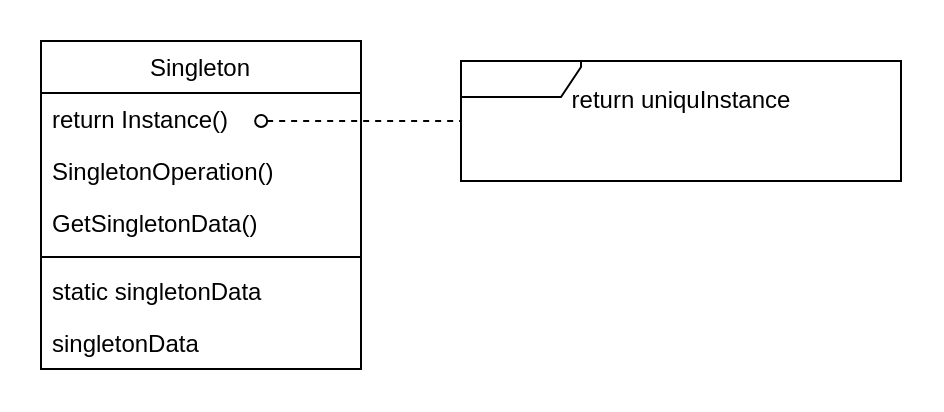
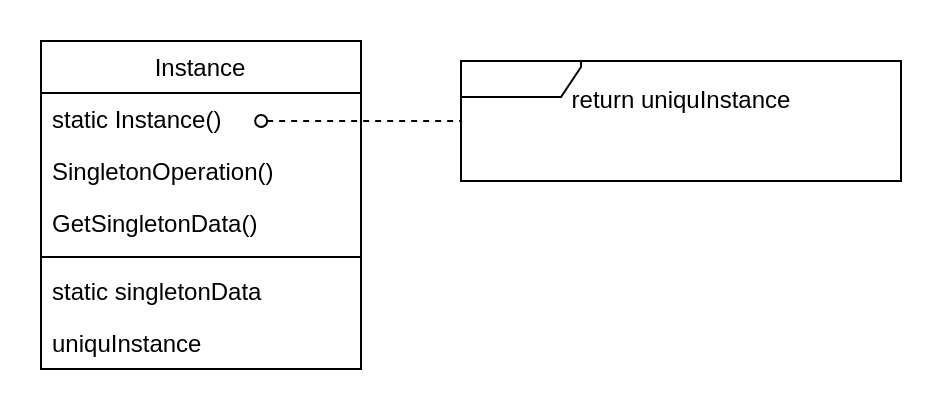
  <mxCell id="0" />
  <mxCell id="1" parent="0" />
- <mxCell id="2" value="Singleton" style="swimlane;fontStyle=0;align=center;verticalAlign=top;childLayout=stackLayout;horizontal=1;startSize=26;horizontalStack=0;resizeParent=1;resizeParentMax=0;resizeLast=0;collapsible=1;marginBottom=0;" vertex="1" parent="1"><mxGeometry x="20" y="20" width="160" height="164" as="geometry" /></mxCell>
- <mxCell id="3" value="return Instance()" style="text;strokeColor=none;fillColor=none;align=left;verticalAlign=top;spacingLeft=4;spacingRight=4;overflow=hidden;rotatable=0;points=[[0,0.5],[1,0.5]];portConstraint=eastwest;" vertex="1" parent="2"><mxGeometry y="26" width="160" height="26" as="geometry" /></mxCell>
+ <mxCell id="2" value="Instance" style="swimlane;fontStyle=0;align=center;verticalAlign=top;childLayout=stackLayout;horizontal=1;startSize=26;horizontalStack=0;resizeParent=1;resizeParentMax=0;resizeLast=0;collapsible=1;marginBottom=0;" vertex="1" parent="1"><mxGeometry x="20" y="20" width="160" height="164" as="geometry" /></mxCell>
+ <mxCell id="3" value="static Instance()" style="text;strokeColor=none;fillColor=none;align=left;verticalAlign=top;spacingLeft=4;spacingRight=4;overflow=hidden;rotatable=0;points=[[0,0.5],[1,0.5]];portConstraint=eastwest;" vertex="1" parent="2"><mxGeometry y="26" width="160" height="26" as="geometry" /></mxCell>
  <mxCell id="4" value="SingletonOperation()" style="text;strokeColor=none;fillColor=none;align=left;verticalAlign=top;spacingLeft=4;spacingRight=4;overflow=hidden;rotatable=0;points=[[0,0.5],[1,0.5]];portConstraint=eastwest;" vertex="1" parent="2"><mxGeometry y="52" width="160" height="26" as="geometry" /></mxCell>
  <mxCell id="5" value="GetSingletonData()" style="text;strokeColor=none;fillColor=none;align=left;verticalAlign=top;spacingLeft=4;spacingRight=4;overflow=hidden;rotatable=0;points=[[0,0.5],[1,0.5]];portConstraint=eastwest;" vertex="1" parent="2"><mxGeometry y="78" width="160" height="26" as="geometry" /></mxCell>
  <mxCell id="6" value="" style="line;strokeWidth=1;fillColor=none;align=left;verticalAlign=middle;spacingTop=-1;spacingLeft=3;spacingRight=3;rotatable=0;labelPosition=right;points=[];portConstraint=eastwest;strokeColor=inherit;" vertex="1" parent="2"><mxGeometry y="104" width="160" height="8" as="geometry" /></mxCell>
  <mxCell id="7" value="static singletonData" style="text;strokeColor=none;fillColor=none;align=left;verticalAlign=top;spacingLeft=4;spacingRight=4;overflow=hidden;rotatable=0;points=[[0,0.5],[1,0.5]];portConstraint=eastwest;" vertex="1" parent="2"><mxGeometry y="112" width="160" height="26" as="geometry" /></mxCell>
- <mxCell id="8" value="singletonData" style="text;strokeColor=none;fillColor=none;align=left;verticalAlign=top;spacingLeft=4;spacingRight=4;overflow=hidden;rotatable=0;points=[[0,0.5],[1,0.5]];portConstraint=eastwest;" vertex="1" parent="2"><mxGeometry y="138" width="160" height="26" as="geometry" /></mxCell>
+ <mxCell id="8" value="uniquInstance" style="text;strokeColor=none;fillColor=none;align=left;verticalAlign=top;spacingLeft=4;spacingRight=4;overflow=hidden;rotatable=0;points=[[0,0.5],[1,0.5]];portConstraint=eastwest;" vertex="1" parent="2"><mxGeometry y="138" width="160" height="26" as="geometry" /></mxCell>
  <mxCell id="9" value="" style="shape=umlFrame;whiteSpace=wrap;html=1;width=60;height=18;" vertex="1" parent="1"><mxGeometry x="230" y="30" width="220" height="60" as="geometry" /></mxCell>
  <mxCell id="10" value="return uniquInstance" style="text;html=1;align=center;verticalAlign=middle;resizable=0;points=[];autosize=1;strokeColor=none;fillColor=none;" vertex="1" parent="1"><mxGeometry x="275" y="35" width="130" height="30" as="geometry" /></mxCell>
  <mxCell id="11" value="" style="endArrow=none;endFill=0;endSize=12;html=1;rounded=0;exitX=0.688;exitY=0.538;exitDx=0;exitDy=0;exitPerimeter=0;dashed=1;startArrow=oval;startFill=0;" edge="1" parent="1" source="3" target="9"><mxGeometry width="160" relative="1" as="geometry"><mxPoint x="200" y="160" as="sourcePoint" /><mxPoint x="360" y="160" as="targetPoint" /></mxGeometry></mxCell>
